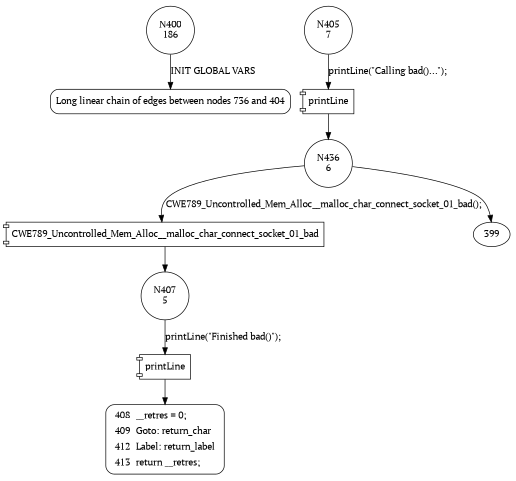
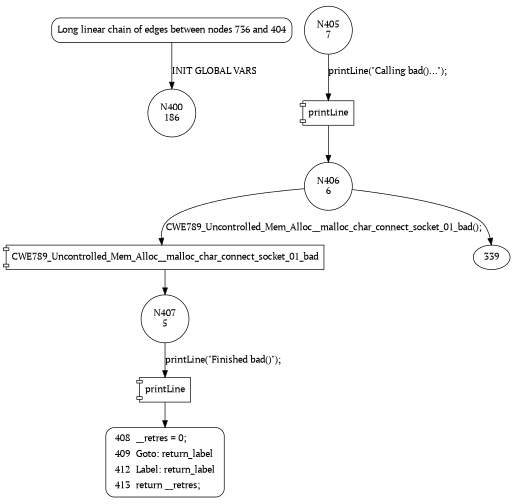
  digraph {
    fontname="PT Serif"
    node [fontname="PT Serif" shape=circle]
    edge [fontname="PT Serif"]
    n1 [label="N400\n186"]
    n2 [fillcolor=white label="Long linear chain of edges between nodes 736 and 404" penwidth=1 shape=Mrecord style="filled,bold"]
    n3 [label="N405\n7"]
    n4 [label=printLine shape=component]
-   n5 [label="N436\n6"]
+   n5 [label="N406\n6"]
    n6 [label=CWE789_Uncontrolled_Mem_Alloc__malloc_char_connect_socket_01_bad shape=component]
-   399 [shape=""]
+   399 [label=339 shape=""]
    n8 [label="N407\n5"]
    n9 [label=printLine shape=component]
-   n10 [fillcolor=white label=<<table border="0" cellborder="0" cellpadding="3" bgcolor="white"><tr><td align="right">408</td><td align="left">__retres = 0;</td></tr><tr><td align="right">409</td><td align="left">Goto: return_char</td></tr><tr><td align="right">412</td><td align="left">Label: return_label</td></tr><tr><td align="right">413</td><td align="left">return __retres;</td></tr></table>> penwidth=1 shape=Mrecord style="filled,bold"]
-   n1 -> n2 [label="INIT GLOBAL VARS"]
+   n10 [fillcolor=white label=<<table border="0" cellborder="0" cellpadding="3" bgcolor="white"><tr><td align="right">408</td><td align="left">__retres = 0;</td></tr><tr><td align="right">409</td><td align="left">Goto: return_label</td></tr><tr><td align="right">412</td><td align="left">Label: return_label</td></tr><tr><td align="right">413</td><td align="left">return __retres;</td></tr></table>> penwidth=1 shape=Mrecord style="filled,bold"]
+   n2 -> n1 [label="INIT GLOBAL VARS"]
    n3 -> n4 [label="printLine(\"Calling bad()...\");"]
    n4 -> n5
    n5 -> n6 [label="CWE789_Uncontrolled_Mem_Alloc__malloc_char_connect_socket_01_bad();"]
    n5 -> 399
    n6 -> n8
    n8 -> n9 [label="printLine(\"Finished bad()\");"]
    n9 -> n10
  }
